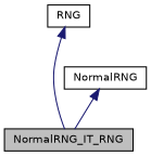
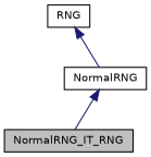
  digraph {
    node [color=black fillcolor=white fontname=Helvetica fontsize=10 shape=record style=filled]
    edge [color=midnightblue dir=back fontname=Helvetica fontsize=10 labelfontname=Helvetica labelfontsize=10 style=solid]
    n1 [fillcolor=grey75 fontcolor=black height=0.2 label=NormalRNG_IT_RNG width=0.4]
    n2 [height=0.2 label=NormalRNG width=0.4]
    n3 [height=0.2 label=RNG width=0.4]
    n2 -> n1
-   n3 -> n1
+   n3 -> n2
  }
